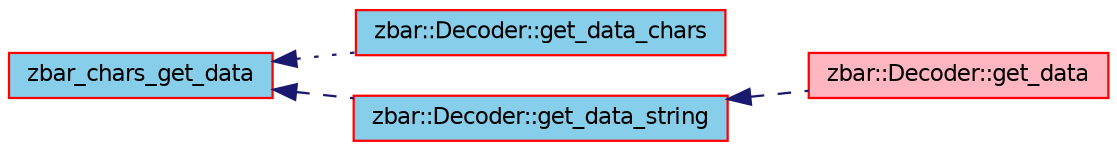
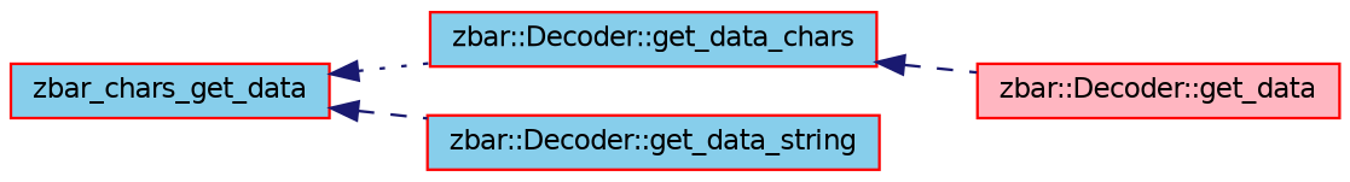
  digraph {
    rankdir=LR
    node [color=red fillcolor=skyblue fontname=Helvetica fontsize=10 shape=record style=filled]
    edge [color=midnightblue dir=back fontname=Helvetica fontsize=10 labelfontname=Helvetica labelfontsize=10 style=dashed]
    n1 [fontcolor=black height=0.2 label=zbar_chars_get_data width=0.4]
    n2 [height=0.2 label="zbar::Decoder::get_data_chars" width=0.4]
    n3 [height=0.2 label="zbar::Decoder::get_data_string" width=0.4]
    n4 [fillcolor=lightpink height=0.2 label="zbar::Decoder::get_data" width=0.4]
    n1 -> n2 [style=dotted]
    n1 -> n3
-   n3 -> n4
+   n2 -> n4
  }
